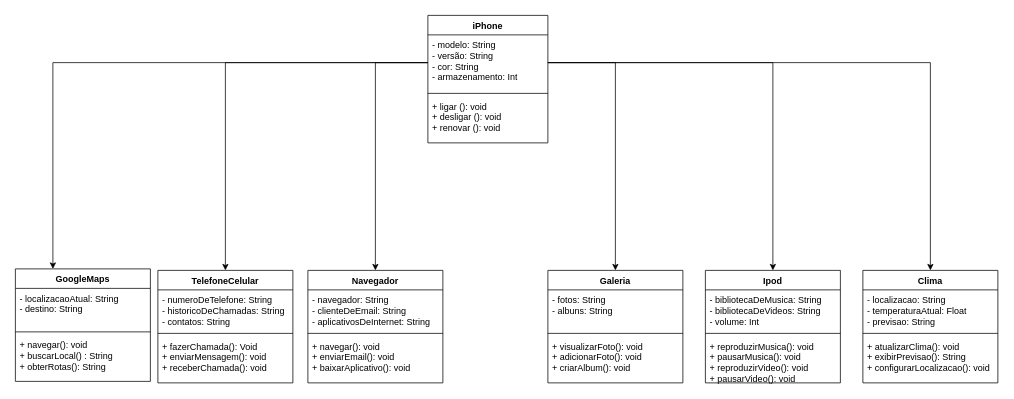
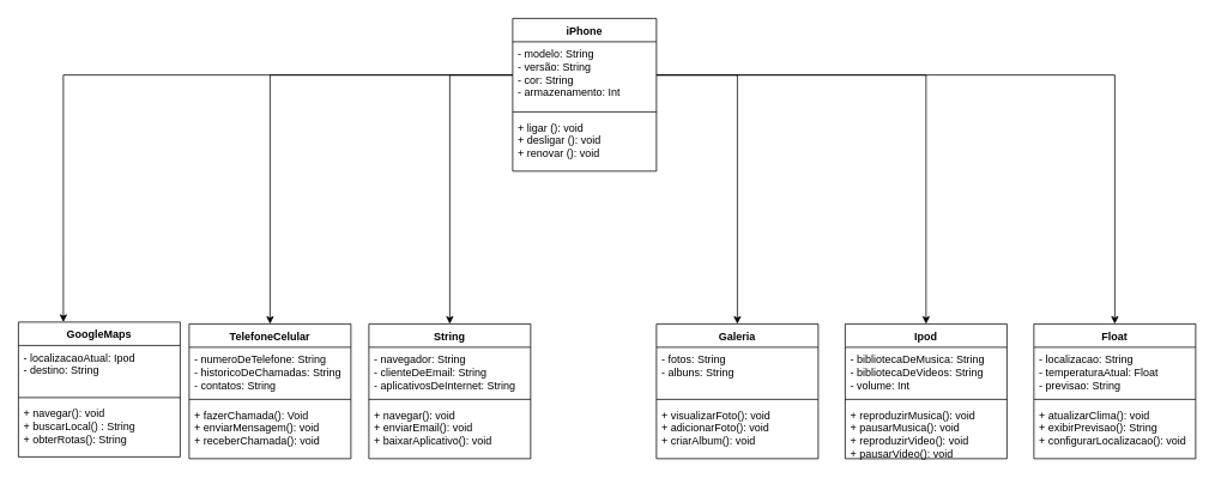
  <mxCell id="0" />
  <mxCell id="1" parent="0" />
  <mxCell id="2" value="&lt;font style=&quot;vertical-align: inherit;&quot;&gt;&lt;font style=&quot;vertical-align: inherit;&quot;&gt;&lt;font style=&quot;vertical-align: inherit;&quot;&gt;&lt;font style=&quot;vertical-align: inherit;&quot;&gt;&lt;font style=&quot;vertical-align: inherit;&quot;&gt;&lt;font style=&quot;vertical-align: inherit;&quot;&gt;TelefoneCelular&lt;/font&gt;&lt;/font&gt;&lt;/font&gt;&lt;/font&gt;&lt;/font&gt;&lt;/font&gt;" style="swimlane;fontStyle=1;align=center;verticalAlign=top;childLayout=stackLayout;horizontal=1;startSize=26;horizontalStack=0;resizeParent=1;resizeParentMax=0;resizeLast=0;collapsible=1;marginBottom=0;whiteSpace=wrap;html=1;" parent="1" vertex="1"><mxGeometry x="210" y="360" width="180" height="150" as="geometry" /></mxCell>
  <mxCell id="3" value="&lt;font style=&quot;vertical-align: inherit;&quot;&gt;&lt;font style=&quot;vertical-align: inherit;&quot;&gt;&lt;font style=&quot;vertical-align: inherit;&quot;&gt;&lt;font style=&quot;vertical-align: inherit;&quot;&gt;&lt;font style=&quot;vertical-align: inherit;&quot;&gt;&lt;font style=&quot;vertical-align: inherit;&quot;&gt;- numeroDeTelefone: String&lt;/font&gt;&lt;/font&gt;&lt;/font&gt;&lt;/font&gt;&lt;/font&gt;&lt;/font&gt;&lt;div&gt;- historicoDeChamadas: String&lt;/div&gt;&lt;div&gt;- contatos: String&lt;br&gt;&lt;/div&gt;" style="text;strokeColor=none;fillColor=none;align=left;verticalAlign=top;spacingLeft=4;spacingRight=4;overflow=hidden;rotatable=0;points=[[0,0.5],[1,0.5]];portConstraint=eastwest;whiteSpace=wrap;html=1;" parent="2" vertex="1"><mxGeometry y="26" width="180" height="54" as="geometry" /></mxCell>
  <mxCell id="4" value="" style="line;strokeWidth=1;fillColor=none;align=left;verticalAlign=middle;spacingTop=-1;spacingLeft=3;spacingRight=3;rotatable=0;labelPosition=right;points=[];portConstraint=eastwest;strokeColor=inherit;" parent="2" vertex="1"><mxGeometry y="80" width="180" height="8" as="geometry" /></mxCell>
  <mxCell id="5" value=" + fazerChamada(): Void&lt;div&gt;+ enviarMensagem(): void&lt;div&gt;&lt;span style=&quot;background-color: initial;&quot;&gt;+ receberChamada(): void&lt;/span&gt;&lt;/div&gt;&lt;/div&gt;" style="text;strokeColor=none;fillColor=none;align=left;verticalAlign=top;spacingLeft=4;spacingRight=4;overflow=hidden;rotatable=0;points=[[0,0.5],[1,0.5]];portConstraint=eastwest;whiteSpace=wrap;html=1;" parent="2" vertex="1"><mxGeometry y="88" width="180" height="62" as="geometry" /></mxCell>
- <mxCell id="6" value="&lt;font style=&quot;vertical-align: inherit;&quot;&gt;&lt;font style=&quot;vertical-align: inherit;&quot;&gt;&lt;font style=&quot;vertical-align: inherit;&quot;&gt;&lt;font style=&quot;vertical-align: inherit;&quot;&gt;&lt;font style=&quot;vertical-align: inherit;&quot;&gt;&lt;font style=&quot;vertical-align: inherit;&quot;&gt;Navegador&lt;/font&gt;&lt;/font&gt;&lt;/font&gt;&lt;/font&gt;&lt;/font&gt;&lt;/font&gt;" style="swimlane;fontStyle=1;align=center;verticalAlign=top;childLayout=stackLayout;horizontal=1;startSize=26;horizontalStack=0;resizeParent=1;resizeParentMax=0;resizeLast=0;collapsible=1;marginBottom=0;whiteSpace=wrap;html=1;" parent="1" vertex="1"><mxGeometry x="410" y="360" width="180" height="150" as="geometry" /></mxCell>
+ <mxCell id="6" value="&lt;font style=&quot;vertical-align: inherit;&quot;&gt;&lt;font style=&quot;vertical-align: inherit;&quot;&gt;&lt;font style=&quot;vertical-align: inherit;&quot;&gt;&lt;font style=&quot;vertical-align: inherit;&quot;&gt;&lt;font style=&quot;vertical-align: inherit;&quot;&gt;&lt;font style=&quot;vertical-align: inherit;&quot;&gt;String&lt;/font&gt;&lt;/font&gt;&lt;/font&gt;&lt;/font&gt;&lt;/font&gt;&lt;/font&gt;" style="swimlane;fontStyle=1;align=center;verticalAlign=top;childLayout=stackLayout;horizontal=1;startSize=26;horizontalStack=0;resizeParent=1;resizeParentMax=0;resizeLast=0;collapsible=1;marginBottom=0;whiteSpace=wrap;html=1;" parent="1" vertex="1"><mxGeometry x="410" y="360" width="180" height="150" as="geometry" /></mxCell>
  <mxCell id="7" value=" - navegador: String&amp;nbsp;&lt;br&gt;- clienteDeEmail: String&amp;nbsp;&lt;br&gt;- aplicativosDeInternet: String&amp;nbsp;" style="text;strokeColor=none;fillColor=none;align=left;verticalAlign=top;spacingLeft=4;spacingRight=4;overflow=hidden;rotatable=0;points=[[0,0.5],[1,0.5]];portConstraint=eastwest;whiteSpace=wrap;html=1;" parent="6" vertex="1"><mxGeometry y="26" width="180" height="54" as="geometry" /></mxCell>
  <mxCell id="8" value="" style="line;strokeWidth=1;fillColor=none;align=left;verticalAlign=middle;spacingTop=-1;spacingLeft=3;spacingRight=3;rotatable=0;labelPosition=right;points=[];portConstraint=eastwest;strokeColor=inherit;" parent="6" vertex="1"><mxGeometry y="80" width="180" height="8" as="geometry" /></mxCell>
  <mxCell id="9" value="+ navegar(): void&lt;div&gt;+ enviarEmail()&lt;span style=&quot;background-color: initial;&quot;&gt;: void&lt;/span&gt;&lt;span style=&quot;background-color: initial;&quot;&gt;&amp;nbsp;&lt;/span&gt;&lt;/div&gt;&lt;div&gt;+ baixarAplicativo()&lt;span style=&quot;background-color: initial;&quot;&gt;: void&lt;/span&gt;&lt;/div&gt;" style="text;strokeColor=none;fillColor=none;align=left;verticalAlign=top;spacingLeft=4;spacingRight=4;overflow=hidden;rotatable=0;points=[[0,0.5],[1,0.5]];portConstraint=eastwest;whiteSpace=wrap;html=1;" parent="6" vertex="1"><mxGeometry y="88" width="180" height="62" as="geometry" /></mxCell>
  <mxCell id="10" value="&lt;font style=&quot;vertical-align: inherit;&quot;&gt;&lt;font style=&quot;vertical-align: inherit;&quot;&gt;Galeria&lt;/font&gt;&lt;/font&gt;" style="swimlane;fontStyle=1;align=center;verticalAlign=top;childLayout=stackLayout;horizontal=1;startSize=26;horizontalStack=0;resizeParent=1;resizeParentMax=0;resizeLast=0;collapsible=1;marginBottom=0;whiteSpace=wrap;html=1;" parent="1" vertex="1"><mxGeometry x="730" y="360" width="180" height="150" as="geometry" /></mxCell>
  <mxCell id="11" value="- fotos: String&lt;div&gt;- albuns: String &lt;/div&gt;" style="text;strokeColor=none;fillColor=none;align=left;verticalAlign=top;spacingLeft=4;spacingRight=4;overflow=hidden;rotatable=0;points=[[0,0.5],[1,0.5]];portConstraint=eastwest;whiteSpace=wrap;html=1;" parent="10" vertex="1"><mxGeometry y="26" width="180" height="54" as="geometry" /></mxCell>
  <mxCell id="12" value="" style="line;strokeWidth=1;fillColor=none;align=left;verticalAlign=middle;spacingTop=-1;spacingLeft=3;spacingRight=3;rotatable=0;labelPosition=right;points=[];portConstraint=eastwest;strokeColor=inherit;" parent="10" vertex="1"><mxGeometry y="80" width="180" height="8" as="geometry" /></mxCell>
  <mxCell id="13" value="+ visualizarFoto(): void&lt;div&gt;+ adicionarFoto()&lt;span style=&quot;background-color: initial;&quot;&gt;: void&lt;/span&gt;&lt;span style=&quot;background-color: initial;&quot;&gt;&amp;nbsp;&lt;/span&gt;&lt;/div&gt;&lt;div&gt;+ criarAlbum(): void&lt;/div&gt;" style="text;strokeColor=none;fillColor=none;align=left;verticalAlign=top;spacingLeft=4;spacingRight=4;overflow=hidden;rotatable=0;points=[[0,0.5],[1,0.5]];portConstraint=eastwest;whiteSpace=wrap;html=1;" parent="10" vertex="1"><mxGeometry y="88" width="180" height="62" as="geometry" /></mxCell>
  <mxCell id="14" value="&lt;font style=&quot;vertical-align: inherit;&quot;&gt;&lt;font style=&quot;vertical-align: inherit;&quot;&gt;&lt;font style=&quot;vertical-align: inherit;&quot;&gt;&lt;font style=&quot;vertical-align: inherit;&quot;&gt;&lt;font style=&quot;vertical-align: inherit;&quot;&gt;&lt;font style=&quot;vertical-align: inherit;&quot;&gt;Ipod&lt;/font&gt;&lt;/font&gt;&lt;/font&gt;&lt;/font&gt;&lt;/font&gt;&lt;/font&gt;" style="swimlane;fontStyle=1;align=center;verticalAlign=top;childLayout=stackLayout;horizontal=1;startSize=26;horizontalStack=0;resizeParent=1;resizeParentMax=0;resizeLast=0;collapsible=1;marginBottom=0;whiteSpace=wrap;html=1;" parent="1" vertex="1"><mxGeometry x="940" y="360" width="180" height="150" as="geometry" /></mxCell>
  <mxCell id="15" value=" - bibliotecaDeMusica: String&lt;br&gt;- bibliotecaDeVideos: String&lt;br&gt;- volume: Int" style="text;strokeColor=none;fillColor=none;align=left;verticalAlign=top;spacingLeft=4;spacingRight=4;overflow=hidden;rotatable=0;points=[[0,0.5],[1,0.5]];portConstraint=eastwest;whiteSpace=wrap;html=1;" parent="14" vertex="1"><mxGeometry y="26" width="180" height="54" as="geometry" /></mxCell>
  <mxCell id="16" value="" style="line;strokeWidth=1;fillColor=none;align=left;verticalAlign=middle;spacingTop=-1;spacingLeft=3;spacingRight=3;rotatable=0;labelPosition=right;points=[];portConstraint=eastwest;strokeColor=inherit;" parent="14" vertex="1"><mxGeometry y="80" width="180" height="8" as="geometry" /></mxCell>
  <mxCell id="17" value=" + reproduzirMusica(): void&amp;nbsp;&lt;br&gt;+ pausarMusica(): void&amp;nbsp;&lt;br&gt;+ reproduzirVideo(): void&lt;br&gt;&lt;div&gt;+ pausarVideo(): void&lt;br&gt;&lt;/div&gt;" style="text;strokeColor=none;fillColor=none;align=left;verticalAlign=top;spacingLeft=4;spacingRight=4;overflow=hidden;rotatable=0;points=[[0,0.5],[1,0.5]];portConstraint=eastwest;whiteSpace=wrap;html=1;" parent="14" vertex="1"><mxGeometry y="88" width="180" height="62" as="geometry" /></mxCell>
- <mxCell id="18" value="&lt;font style=&quot;vertical-align: inherit;&quot;&gt;&lt;font style=&quot;vertical-align: inherit;&quot;&gt;Clima&lt;/font&gt;&lt;/font&gt;" style="swimlane;fontStyle=1;align=center;verticalAlign=top;childLayout=stackLayout;horizontal=1;startSize=26;horizontalStack=0;resizeParent=1;resizeParentMax=0;resizeLast=0;collapsible=1;marginBottom=0;whiteSpace=wrap;html=1;" parent="1" vertex="1"><mxGeometry x="1150" y="360" width="180" height="150" as="geometry" /></mxCell>
+ <mxCell id="18" value="&lt;font style=&quot;vertical-align: inherit;&quot;&gt;&lt;font style=&quot;vertical-align: inherit;&quot;&gt;Float&lt;/font&gt;&lt;/font&gt;" style="swimlane;fontStyle=1;align=center;verticalAlign=top;childLayout=stackLayout;horizontal=1;startSize=26;horizontalStack=0;resizeParent=1;resizeParentMax=0;resizeLast=0;collapsible=1;marginBottom=0;whiteSpace=wrap;html=1;" parent="1" vertex="1"><mxGeometry x="1150" y="360" width="180" height="150" as="geometry" /></mxCell>
  <mxCell id="19" value="- localizacao: String&amp;nbsp;&lt;br&gt;- temperaturaAtual: Float&lt;br&gt;- previsao: String" style="text;strokeColor=none;fillColor=none;align=left;verticalAlign=top;spacingLeft=4;spacingRight=4;overflow=hidden;rotatable=0;points=[[0,0.5],[1,0.5]];portConstraint=eastwest;whiteSpace=wrap;html=1;" parent="18" vertex="1"><mxGeometry y="26" width="180" height="54" as="geometry" /></mxCell>
  <mxCell id="20" value="" style="line;strokeWidth=1;fillColor=none;align=left;verticalAlign=middle;spacingTop=-1;spacingLeft=3;spacingRight=3;rotatable=0;labelPosition=right;points=[];portConstraint=eastwest;strokeColor=inherit;" parent="18" vertex="1"><mxGeometry y="80" width="180" height="8" as="geometry" /></mxCell>
  <mxCell id="21" value="&lt;font style=&quot;vertical-align: inherit;&quot;&gt;&lt;font style=&quot;vertical-align: inherit;&quot;&gt;&lt;font style=&quot;vertical-align: inherit;&quot;&gt;&lt;font style=&quot;vertical-align: inherit;&quot;&gt; + atualizarClima()&lt;/font&gt;&lt;/font&gt;&lt;/font&gt;&lt;/font&gt;: void&lt;div&gt;&lt;font style=&quot;vertical-align: inherit;&quot;&gt;&lt;font style=&quot;vertical-align: inherit;&quot;&gt;&lt;font style=&quot;vertical-align: inherit;&quot;&gt;&lt;font style=&quot;vertical-align: inherit;&quot;&gt;+ exibirPrevisao()&lt;/font&gt;&lt;/font&gt;&lt;/font&gt;&lt;/font&gt;: String&lt;div&gt;&lt;font style=&quot;vertical-align: inherit;&quot;&gt;&lt;font style=&quot;vertical-align: inherit;&quot;&gt;&lt;font style=&quot;vertical-align: inherit;&quot;&gt;&lt;font style=&quot;vertical-align: inherit;&quot;&gt;+ configurarLocalizacao()&lt;/font&gt;&lt;/font&gt;&lt;/font&gt;&lt;/font&gt;&lt;span style=&quot;background-color: initial;&quot;&gt;: void&lt;/span&gt;&lt;/div&gt;&lt;/div&gt;" style="text;strokeColor=none;fillColor=none;align=left;verticalAlign=top;spacingLeft=4;spacingRight=4;overflow=hidden;rotatable=0;points=[[0,0.5],[1,0.5]];portConstraint=eastwest;whiteSpace=wrap;html=1;" parent="18" vertex="1"><mxGeometry y="88" width="180" height="62" as="geometry" /></mxCell>
  <mxCell id="22" value="&lt;font style=&quot;vertical-align: inherit;&quot;&gt;&lt;font style=&quot;vertical-align: inherit;&quot;&gt;GoogleMaps&lt;/font&gt;&lt;/font&gt;" style="swimlane;fontStyle=1;align=center;verticalAlign=top;childLayout=stackLayout;horizontal=1;startSize=26;horizontalStack=0;resizeParent=1;resizeParentMax=0;resizeLast=0;collapsible=1;marginBottom=0;whiteSpace=wrap;html=1;" parent="1" vertex="1"><mxGeometry x="20" y="358" width="180" height="150" as="geometry" /></mxCell>
- <mxCell id="23" value=" - localizacaoAtual: String&lt;br&gt;- destino: String " style="text;strokeColor=none;fillColor=none;align=left;verticalAlign=top;spacingLeft=4;spacingRight=4;overflow=hidden;rotatable=0;points=[[0,0.5],[1,0.5]];portConstraint=eastwest;whiteSpace=wrap;html=1;" parent="22" vertex="1"><mxGeometry y="26" width="180" height="54" as="geometry" /></mxCell>
+ <mxCell id="23" value=" - localizacaoAtual: Ipod&lt;br&gt;- destino: String " style="text;strokeColor=none;fillColor=none;align=left;verticalAlign=top;spacingLeft=4;spacingRight=4;overflow=hidden;rotatable=0;points=[[0,0.5],[1,0.5]];portConstraint=eastwest;whiteSpace=wrap;html=1;" parent="22" vertex="1"><mxGeometry y="26" width="180" height="54" as="geometry" /></mxCell>
  <mxCell id="24" value="" style="line;strokeWidth=1;fillColor=none;align=left;verticalAlign=middle;spacingTop=-1;spacingLeft=3;spacingRight=3;rotatable=0;labelPosition=right;points=[];portConstraint=eastwest;strokeColor=inherit;" parent="22" vertex="1"><mxGeometry y="80" width="180" height="8" as="geometry" /></mxCell>
  <mxCell id="25" value="+ navegar(): void&lt;br&gt;+ buscarLocal()&amp;nbsp;: String&lt;br&gt;+ obterRotas(): String " style="text;strokeColor=none;fillColor=none;align=left;verticalAlign=top;spacingLeft=4;spacingRight=4;overflow=hidden;rotatable=0;points=[[0,0.5],[1,0.5]];portConstraint=eastwest;whiteSpace=wrap;html=1;" parent="22" vertex="1"><mxGeometry y="88" width="180" height="62" as="geometry" /></mxCell>
  <mxCell id="26" value="&lt;font style=&quot;vertical-align: inherit;&quot;&gt;&lt;font style=&quot;vertical-align: inherit;&quot;&gt;iPhone&lt;/font&gt;&lt;/font&gt;" style="swimlane;fontStyle=1;align=center;verticalAlign=top;childLayout=stackLayout;horizontal=1;startSize=26;horizontalStack=0;resizeParent=1;resizeParentMax=0;resizeLast=0;collapsible=1;marginBottom=0;whiteSpace=wrap;html=1;" parent="1" vertex="1"><mxGeometry x="570" y="20" width="160" height="170" as="geometry" /></mxCell>
  <mxCell id="27" value="&lt;font style=&quot;vertical-align: inherit;&quot;&gt;&lt;font style=&quot;vertical-align: inherit;&quot;&gt;&lt;font style=&quot;vertical-align: inherit;&quot;&gt;&lt;font style=&quot;vertical-align: inherit;&quot;&gt;&lt;font style=&quot;vertical-align: inherit;&quot;&gt;&lt;font style=&quot;vertical-align: inherit;&quot;&gt;&lt;font style=&quot;vertical-align: inherit;&quot;&gt;&lt;font style=&quot;vertical-align: inherit;&quot;&gt;&lt;font style=&quot;vertical-align: inherit;&quot;&gt;&lt;font style=&quot;vertical-align: inherit;&quot;&gt;&lt;font style=&quot;vertical-align: inherit;&quot;&gt;&lt;font style=&quot;vertical-align: inherit;&quot;&gt;&lt;font style=&quot;vertical-align: inherit;&quot;&gt;&lt;font style=&quot;vertical-align: inherit;&quot;&gt;&lt;font style=&quot;vertical-align: inherit;&quot;&gt;&lt;font style=&quot;vertical-align: inherit;&quot;&gt;&lt;font style=&quot;vertical-align: inherit;&quot;&gt;&lt;font style=&quot;vertical-align: inherit;&quot;&gt;- modelo: String&lt;/font&gt;&lt;/font&gt;&lt;/font&gt;&lt;/font&gt;&lt;/font&gt;&lt;/font&gt;&lt;/font&gt;&lt;/font&gt;&lt;/font&gt;&lt;/font&gt;&lt;/font&gt;&lt;/font&gt;&lt;/font&gt;&lt;/font&gt;&lt;/font&gt;&lt;/font&gt;&lt;/font&gt;&lt;/font&gt;&lt;div&gt;&lt;font style=&quot;vertical-align: inherit;&quot;&gt;&lt;font style=&quot;vertical-align: inherit;&quot;&gt;&lt;font style=&quot;vertical-align: inherit;&quot;&gt;&lt;font style=&quot;vertical-align: inherit;&quot;&gt;&lt;font style=&quot;vertical-align: inherit;&quot;&gt;&lt;font style=&quot;vertical-align: inherit;&quot;&gt;&lt;font style=&quot;vertical-align: inherit;&quot;&gt;&lt;font style=&quot;vertical-align: inherit;&quot;&gt;&lt;font style=&quot;vertical-align: inherit;&quot;&gt;&lt;font style=&quot;vertical-align: inherit;&quot;&gt;&lt;font style=&quot;vertical-align: inherit;&quot;&gt;&lt;font style=&quot;vertical-align: inherit;&quot;&gt;&lt;font style=&quot;vertical-align: inherit;&quot;&gt;&lt;font style=&quot;vertical-align: inherit;&quot;&gt;&lt;font style=&quot;vertical-align: inherit;&quot;&gt;&lt;font style=&quot;vertical-align: inherit;&quot;&gt;&lt;font style=&quot;vertical-align: inherit;&quot;&gt;&lt;font style=&quot;vertical-align: inherit;&quot;&gt;&lt;font style=&quot;vertical-align: inherit;&quot;&gt;&lt;font style=&quot;vertical-align: inherit;&quot;&gt;- versão: String&lt;/font&gt;&lt;/font&gt;&lt;/font&gt;&lt;/font&gt;&lt;/font&gt;&lt;/font&gt;&lt;/font&gt;&lt;/font&gt;&lt;/font&gt;&lt;/font&gt;&lt;/font&gt;&lt;/font&gt;&lt;/font&gt;&lt;/font&gt;&lt;/font&gt;&lt;/font&gt;&lt;/font&gt;&lt;/font&gt;&lt;/font&gt;&lt;/font&gt;&lt;/div&gt;&lt;div&gt;&lt;font style=&quot;vertical-align: inherit;&quot;&gt;&lt;font style=&quot;vertical-align: inherit;&quot;&gt;&lt;font style=&quot;vertical-align: inherit;&quot;&gt;&lt;font style=&quot;vertical-align: inherit;&quot;&gt;&lt;font style=&quot;vertical-align: inherit;&quot;&gt;&lt;font style=&quot;vertical-align: inherit;&quot;&gt;&lt;font style=&quot;vertical-align: inherit;&quot;&gt;&lt;font style=&quot;vertical-align: inherit;&quot;&gt;&lt;font style=&quot;vertical-align: inherit;&quot;&gt;&lt;font style=&quot;vertical-align: inherit;&quot;&gt;&lt;font style=&quot;vertical-align: inherit;&quot;&gt;&lt;font style=&quot;vertical-align: inherit;&quot;&gt;&lt;font style=&quot;vertical-align: inherit;&quot;&gt;&lt;font style=&quot;vertical-align: inherit;&quot;&gt;&lt;font style=&quot;vertical-align: inherit;&quot;&gt;&lt;font style=&quot;vertical-align: inherit;&quot;&gt;&lt;font style=&quot;vertical-align: inherit;&quot;&gt;&lt;font style=&quot;vertical-align: inherit;&quot;&gt;&lt;font style=&quot;vertical-align: inherit;&quot;&gt;&lt;font style=&quot;vertical-align: inherit;&quot;&gt;&lt;font style=&quot;vertical-align: inherit;&quot;&gt;&lt;font style=&quot;vertical-align: inherit;&quot;&gt;- cor: String&lt;/font&gt;&lt;/font&gt;&lt;/font&gt;&lt;/font&gt;&lt;/font&gt;&lt;/font&gt;&lt;/font&gt;&lt;/font&gt;&lt;/font&gt;&lt;/font&gt;&lt;/font&gt;&lt;/font&gt;&lt;/font&gt;&lt;/font&gt;&lt;/font&gt;&lt;/font&gt;&lt;/font&gt;&lt;/font&gt;&lt;/font&gt;&lt;/font&gt;&lt;/font&gt;&lt;/font&gt;&lt;/div&gt;&lt;div&gt;&lt;font style=&quot;vertical-align: inherit;&quot;&gt;&lt;font style=&quot;vertical-align: inherit;&quot;&gt;&lt;font style=&quot;vertical-align: inherit;&quot;&gt;&lt;font style=&quot;vertical-align: inherit;&quot;&gt;&lt;font style=&quot;vertical-align: inherit;&quot;&gt;&lt;font style=&quot;vertical-align: inherit;&quot;&gt;&lt;font style=&quot;vertical-align: inherit;&quot;&gt;&lt;font style=&quot;vertical-align: inherit;&quot;&gt;&lt;font style=&quot;vertical-align: inherit;&quot;&gt;&lt;font style=&quot;vertical-align: inherit;&quot;&gt;&lt;font style=&quot;vertical-align: inherit;&quot;&gt;&lt;font style=&quot;vertical-align: inherit;&quot;&gt;&lt;font style=&quot;vertical-align: inherit;&quot;&gt;&lt;font style=&quot;vertical-align: inherit;&quot;&gt;&lt;font style=&quot;vertical-align: inherit;&quot;&gt;&lt;font style=&quot;vertical-align: inherit;&quot;&gt;&lt;font style=&quot;vertical-align: inherit;&quot;&gt;&lt;font style=&quot;vertical-align: inherit;&quot;&gt;&lt;font style=&quot;vertical-align: inherit;&quot;&gt;&lt;font style=&quot;vertical-align: inherit;&quot;&gt;&lt;font style=&quot;vertical-align: inherit;&quot;&gt;&lt;font style=&quot;vertical-align: inherit;&quot;&gt;&lt;font style=&quot;vertical-align: inherit;&quot;&gt;&lt;font style=&quot;vertical-align: inherit;&quot;&gt;- armazenamento: Int&lt;/font&gt;&lt;/font&gt;&lt;/font&gt;&lt;/font&gt;&lt;/font&gt;&lt;/font&gt;&lt;/font&gt;&lt;/font&gt;&lt;/font&gt;&lt;/font&gt;&lt;/font&gt;&lt;/font&gt;&lt;/font&gt;&lt;/font&gt;&lt;/font&gt;&lt;/font&gt;&lt;/font&gt;&lt;/font&gt;&lt;/font&gt;&lt;/font&gt;&lt;/font&gt;&lt;/font&gt;&lt;/font&gt;&lt;/font&gt;&lt;/div&gt;" style="text;strokeColor=none;fillColor=none;align=left;verticalAlign=top;spacingLeft=4;spacingRight=4;overflow=hidden;rotatable=0;points=[[0,0.5],[1,0.5]];portConstraint=eastwest;whiteSpace=wrap;html=1;" parent="26" vertex="1"><mxGeometry y="26" width="160" height="74" as="geometry" /></mxCell>
  <mxCell id="28" value="" style="line;strokeWidth=1;fillColor=none;align=left;verticalAlign=middle;spacingTop=-1;spacingLeft=3;spacingRight=3;rotatable=0;labelPosition=right;points=[];portConstraint=eastwest;strokeColor=inherit;" parent="26" vertex="1"><mxGeometry y="100" width="160" height="8" as="geometry" /></mxCell>
  <mxCell id="29" value="&lt;font style=&quot;vertical-align: inherit;&quot;&gt;&lt;font style=&quot;vertical-align: inherit;&quot;&gt;&lt;font style=&quot;vertical-align: inherit;&quot;&gt;&lt;font style=&quot;vertical-align: inherit;&quot;&gt;&lt;font style=&quot;vertical-align: inherit;&quot;&gt;&lt;font style=&quot;vertical-align: inherit;&quot;&gt;+ ligar (): void&lt;/font&gt;&lt;/font&gt;&lt;/font&gt;&lt;/font&gt;&lt;br&gt;&lt;font style=&quot;vertical-align: inherit;&quot;&gt;&lt;font style=&quot;vertical-align: inherit;&quot;&gt;&lt;font style=&quot;vertical-align: inherit;&quot;&gt;&lt;font style=&quot;vertical-align: inherit;&quot;&gt;+ desligar (): void&lt;/font&gt;&lt;/font&gt;&lt;/font&gt;&lt;/font&gt;&lt;br&gt;&lt;font style=&quot;vertical-align: inherit;&quot;&gt;&lt;font style=&quot;vertical-align: inherit;&quot;&gt;&lt;font style=&quot;vertical-align: inherit;&quot;&gt;&lt;font style=&quot;vertical-align: inherit;&quot;&gt;+ renovar (): void&lt;/font&gt;&lt;/font&gt;&lt;/font&gt;&lt;/font&gt;&lt;/font&gt;&lt;/font&gt;" style="text;strokeColor=none;fillColor=none;align=left;verticalAlign=top;spacingLeft=4;spacingRight=4;overflow=hidden;rotatable=0;points=[[0,0.5],[1,0.5]];portConstraint=eastwest;whiteSpace=wrap;html=1;" parent="26" vertex="1"><mxGeometry y="108" width="160" height="62" as="geometry" /></mxCell>
  <mxCell id="30" style="edgeStyle=orthogonalEdgeStyle;rounded=0;orthogonalLoop=1;jettySize=auto;html=1;entryX=0.544;entryY=0;entryDx=0;entryDy=0;entryPerimeter=0;exitX=0;exitY=0.5;exitDx=0;exitDy=0;" parent="1" source="27" edge="1"><mxGeometry relative="1" as="geometry"><mxPoint x="533" y="213" as="sourcePoint" /><mxPoint x="70.04" y="358" as="targetPoint" /><Array as="points"><mxPoint y="83" x="70" /></Array></mxGeometry></mxCell>
  <mxCell id="31" style="edgeStyle=orthogonalEdgeStyle;rounded=0;orthogonalLoop=1;jettySize=auto;html=1;entryX=0.5;entryY=0;entryDx=0;entryDy=0;" parent="1" source="27" target="2" edge="1"><mxGeometry relative="1" as="geometry" /></mxCell>
  <mxCell id="32" style="edgeStyle=orthogonalEdgeStyle;rounded=0;orthogonalLoop=1;jettySize=auto;html=1;entryX=0.5;entryY=0;entryDx=0;entryDy=0;" parent="1" source="27" target="6" edge="1"><mxGeometry relative="1" as="geometry" /></mxCell>
  <mxCell id="33" style="edgeStyle=orthogonalEdgeStyle;rounded=0;orthogonalLoop=1;jettySize=auto;html=1;entryX=0.5;entryY=0;entryDx=0;entryDy=0;" parent="1" source="27" target="14" edge="1"><mxGeometry relative="1" as="geometry" /></mxCell>
  <mxCell id="34" style="edgeStyle=orthogonalEdgeStyle;rounded=0;orthogonalLoop=1;jettySize=auto;html=1;entryX=0.5;entryY=0;entryDx=0;entryDy=0;" parent="1" source="27" target="18" edge="1"><mxGeometry relative="1" as="geometry" /></mxCell>
  <mxCell id="35" style="edgeStyle=orthogonalEdgeStyle;rounded=0;orthogonalLoop=1;jettySize=auto;html=1;entryX=0.5;entryY=0;entryDx=0;entryDy=0;" parent="1" source="27" target="10" edge="1"><mxGeometry relative="1" as="geometry" /></mxCell>
